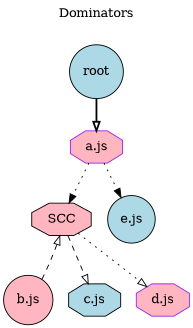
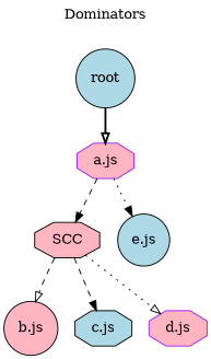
  digraph {
    label=Dominators
    labelloc=t
    node [color=black fillcolor=lightpink shape=octagon style=filled]
    edge [arrowhead=onormal style=dotted]
    root [fillcolor=lightblue shape=circle]
    "a.js" [color=purple]
    SCC
    "e.js" [fillcolor=lightblue shape=circle]
    "b.js" [shape=circle]
    "c.js" [fillcolor=lightblue]
    "d.js" [color=purple]
    root -> "a.js" [style=bold]
-   "a.js" -> SCC [arrowhead=normal]
+   "a.js" -> SCC [arrowhead=normal style=dashed]
    "a.js" -> "e.js" [arrowhead=normal]
-   "b.js" -> SCC [style=dashed]
-   SCC -> "c.js" [style=dashed]
+   SCC -> "b.js" [style=dashed]
+   SCC -> "c.js" [arrowhead=normal style=dashed]
    SCC -> "d.js"
  }
